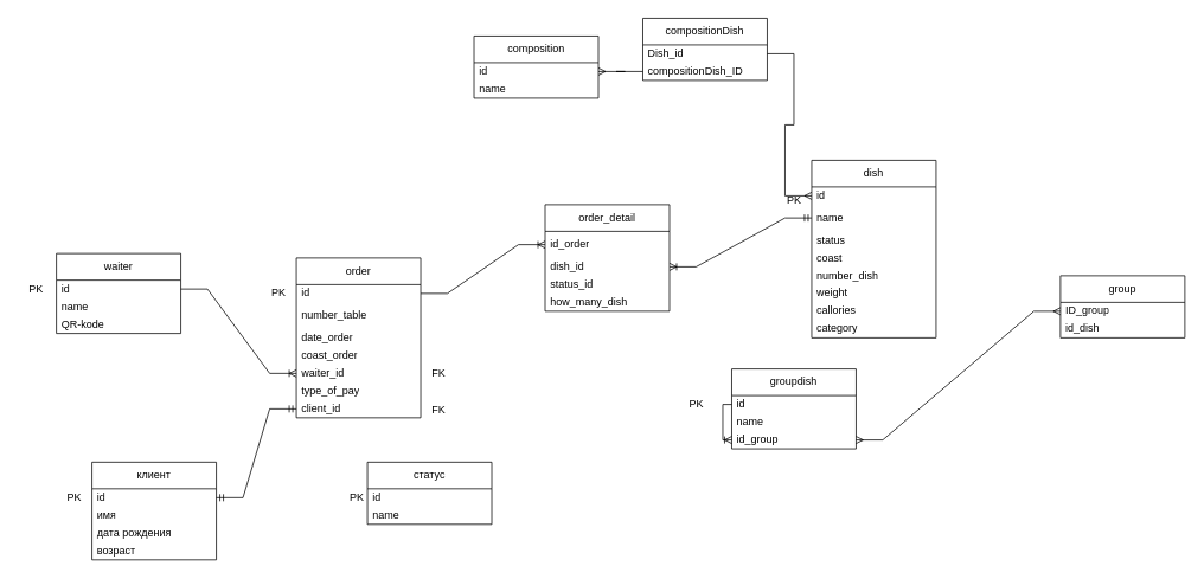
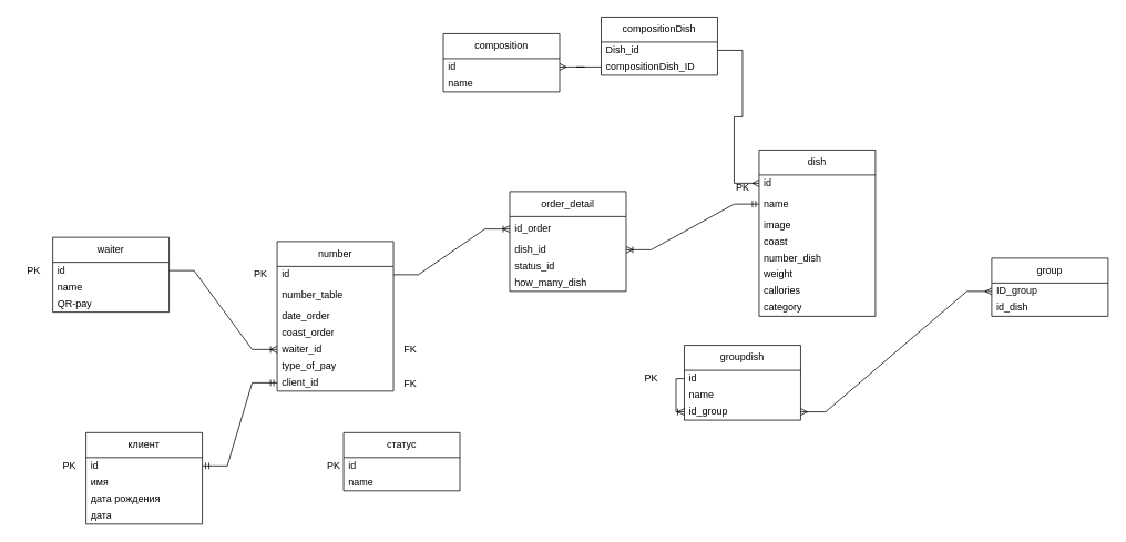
  <mxCell id="0" />
  <mxCell id="1" parent="0" />
- <mxCell id="2" value="order" style="swimlane;fontStyle=0;childLayout=stackLayout;horizontal=1;startSize=30;horizontalStack=0;resizeParent=1;resizeParentMax=0;resizeLast=0;collapsible=1;marginBottom=0;whiteSpace=wrap;html=1;" parent="1" vertex="1"><mxGeometry x="333" y="290" width="140" height="180" as="geometry" /></mxCell>
+ <mxCell id="2" value="number" style="swimlane;fontStyle=0;childLayout=stackLayout;horizontal=1;startSize=30;horizontalStack=0;resizeParent=1;resizeParentMax=0;resizeLast=0;collapsible=1;marginBottom=0;whiteSpace=wrap;html=1;" parent="1" vertex="1"><mxGeometry x="333" y="290" width="140" height="180" as="geometry" /></mxCell>
  <mxCell id="3" value="id" style="text;strokeColor=none;fillColor=none;align=left;verticalAlign=middle;spacingLeft=4;spacingRight=4;overflow=hidden;points=[[0,0.5],[1,0.5]];portConstraint=eastwest;rotatable=0;whiteSpace=wrap;html=1;" parent="2" vertex="1"><mxGeometry y="30" width="140" height="20" as="geometry" /></mxCell>
  <mxCell id="4" value="number_table" style="text;strokeColor=none;fillColor=none;align=left;verticalAlign=middle;spacingLeft=4;spacingRight=4;overflow=hidden;points=[[0,0.5],[1,0.5]];portConstraint=eastwest;rotatable=0;whiteSpace=wrap;html=1;" parent="2" vertex="1"><mxGeometry y="50" width="140" height="30" as="geometry" /></mxCell>
  <mxCell id="5" value="date_order" style="text;strokeColor=none;fillColor=none;align=left;verticalAlign=middle;spacingLeft=4;spacingRight=4;overflow=hidden;points=[[0,0.5],[1,0.5]];portConstraint=eastwest;rotatable=0;whiteSpace=wrap;html=1;" parent="2" vertex="1"><mxGeometry y="80" width="140" height="20" as="geometry" /></mxCell>
  <mxCell id="6" value="coast_order" style="text;strokeColor=none;fillColor=none;align=left;verticalAlign=middle;spacingLeft=4;spacingRight=4;overflow=hidden;points=[[0,0.5],[1,0.5]];portConstraint=eastwest;rotatable=0;whiteSpace=wrap;html=1;" parent="2" vertex="1"><mxGeometry y="100" width="140" height="20" as="geometry" /></mxCell>
  <mxCell id="7" value="waiter_id" style="text;strokeColor=none;fillColor=none;align=left;verticalAlign=middle;spacingLeft=4;spacingRight=4;overflow=hidden;points=[[0,0.5],[1,0.5]];portConstraint=eastwest;rotatable=0;whiteSpace=wrap;html=1;" parent="2" vertex="1"><mxGeometry y="120" width="140" height="20" as="geometry" /></mxCell>
  <mxCell id="8" value="type_of_pay" style="text;strokeColor=none;fillColor=none;align=left;verticalAlign=middle;spacingLeft=4;spacingRight=4;overflow=hidden;points=[[0,0.5],[1,0.5]];portConstraint=eastwest;rotatable=0;whiteSpace=wrap;html=1;" parent="2" vertex="1"><mxGeometry y="140" width="140" height="20" as="geometry" /></mxCell>
  <mxCell id="9" value="client_id" style="text;strokeColor=none;fillColor=none;align=left;verticalAlign=middle;spacingLeft=4;spacingRight=4;overflow=hidden;points=[[0,0.5],[1,0.5]];portConstraint=eastwest;rotatable=0;whiteSpace=wrap;html=1;" parent="2" vertex="1"><mxGeometry y="160" width="140" height="20" as="geometry" /></mxCell>
  <mxCell id="10" value="order_detail" style="swimlane;fontStyle=0;childLayout=stackLayout;horizontal=1;startSize=30;horizontalStack=0;resizeParent=1;resizeParentMax=0;resizeLast=0;collapsible=1;marginBottom=0;whiteSpace=wrap;html=1;" parent="1" vertex="1"><mxGeometry x="613" y="230" width="140" height="120" as="geometry" /></mxCell>
  <mxCell id="11" value="id_order" style="text;strokeColor=none;fillColor=none;align=left;verticalAlign=middle;spacingLeft=4;spacingRight=4;overflow=hidden;points=[[0,0.5],[1,0.5]];portConstraint=eastwest;rotatable=0;whiteSpace=wrap;html=1;" parent="10" vertex="1"><mxGeometry y="30" width="140" height="30" as="geometry" /></mxCell>
  <mxCell id="12" value="dish_id" style="text;strokeColor=none;fillColor=none;align=left;verticalAlign=middle;spacingLeft=4;spacingRight=4;overflow=hidden;points=[[0,0.5],[1,0.5]];portConstraint=eastwest;rotatable=0;whiteSpace=wrap;html=1;" parent="10" vertex="1"><mxGeometry y="60" width="140" height="20" as="geometry" /></mxCell>
  <mxCell id="13" value="status_id" style="text;strokeColor=none;fillColor=none;align=left;verticalAlign=middle;spacingLeft=4;spacingRight=4;overflow=hidden;points=[[0,0.5],[1,0.5]];portConstraint=eastwest;rotatable=0;whiteSpace=wrap;html=1;" parent="10" vertex="1"><mxGeometry y="80" width="140" height="20" as="geometry" /></mxCell>
  <mxCell id="14" value="how_many_dish" style="text;strokeColor=none;fillColor=none;align=left;verticalAlign=middle;spacingLeft=4;spacingRight=4;overflow=hidden;points=[[0,0.5],[1,0.5]];portConstraint=eastwest;rotatable=0;whiteSpace=wrap;html=1;" parent="10" vertex="1"><mxGeometry y="100" width="140" height="20" as="geometry" /></mxCell>
  <mxCell id="15" value="dish" style="swimlane;fontStyle=0;childLayout=stackLayout;horizontal=1;startSize=30;horizontalStack=0;resizeParent=1;resizeParentMax=0;resizeLast=0;collapsible=1;marginBottom=0;whiteSpace=wrap;html=1;" parent="1" vertex="1"><mxGeometry x="913" y="180" width="140" height="200" as="geometry" /></mxCell>
  <mxCell id="16" value="id&amp;nbsp;" style="text;strokeColor=none;fillColor=none;align=left;verticalAlign=middle;spacingLeft=4;spacingRight=4;overflow=hidden;points=[[0,0.5],[1,0.5]];portConstraint=eastwest;rotatable=0;whiteSpace=wrap;html=1;" parent="15" vertex="1"><mxGeometry y="30" width="140" height="20" as="geometry" /></mxCell>
  <mxCell id="17" value="name" style="text;strokeColor=none;fillColor=none;align=left;verticalAlign=middle;spacingLeft=4;spacingRight=4;overflow=hidden;points=[[0,0.5],[1,0.5]];portConstraint=eastwest;rotatable=0;whiteSpace=wrap;html=1;" parent="15" vertex="1"><mxGeometry y="50" width="140" height="30" as="geometry" /></mxCell>
- <mxCell id="18" value="status" style="text;strokeColor=none;fillColor=none;align=left;verticalAlign=middle;spacingLeft=4;spacingRight=4;overflow=hidden;points=[[0,0.5],[1,0.5]];portConstraint=eastwest;rotatable=0;whiteSpace=wrap;html=1;" parent="15" vertex="1"><mxGeometry y="80" width="140" height="20" as="geometry" /></mxCell>
+ <mxCell id="18" value="image" style="text;strokeColor=none;fillColor=none;align=left;verticalAlign=middle;spacingLeft=4;spacingRight=4;overflow=hidden;points=[[0,0.5],[1,0.5]];portConstraint=eastwest;rotatable=0;whiteSpace=wrap;html=1;" parent="15" vertex="1"><mxGeometry y="80" width="140" height="20" as="geometry" /></mxCell>
  <mxCell id="19" value="coast" style="text;strokeColor=none;fillColor=none;align=left;verticalAlign=middle;spacingLeft=4;spacingRight=4;overflow=hidden;points=[[0,0.5],[1,0.5]];portConstraint=eastwest;rotatable=0;whiteSpace=wrap;html=1;" parent="15" vertex="1"><mxGeometry y="100" width="140" height="20" as="geometry" /></mxCell>
  <mxCell id="20" value="number_dish" style="text;strokeColor=none;fillColor=none;align=left;verticalAlign=middle;spacingLeft=4;spacingRight=4;overflow=hidden;points=[[0,0.5],[1,0.5]];portConstraint=eastwest;rotatable=0;whiteSpace=wrap;html=1;" parent="15" vertex="1"><mxGeometry y="120" width="140" height="20" as="geometry" /></mxCell>
  <mxCell id="21" value="weight" style="text;strokeColor=none;fillColor=none;align=left;verticalAlign=middle;spacingLeft=4;spacingRight=4;overflow=hidden;points=[[0,0.5],[1,0.5]];portConstraint=eastwest;rotatable=0;whiteSpace=wrap;html=1;" parent="15" vertex="1"><mxGeometry y="140" width="140" height="20" as="geometry" /></mxCell>
  <mxCell id="22" value="callories" style="text;strokeColor=none;fillColor=none;align=left;verticalAlign=middle;spacingLeft=4;spacingRight=4;overflow=hidden;points=[[0,0.5],[1,0.5]];portConstraint=eastwest;rotatable=0;whiteSpace=wrap;html=1;" parent="15" vertex="1"><mxGeometry y="160" width="140" height="20" as="geometry" /></mxCell>
  <mxCell id="23" value="category" style="text;strokeColor=none;fillColor=none;align=left;verticalAlign=middle;spacingLeft=4;spacingRight=4;overflow=hidden;points=[[0,0.5],[1,0.5]];portConstraint=eastwest;rotatable=0;whiteSpace=wrap;html=1;" parent="15" vertex="1"><mxGeometry y="180" width="140" height="20" as="geometry" /></mxCell>
  <mxCell id="24" value="composition" style="swimlane;fontStyle=0;childLayout=stackLayout;horizontal=1;startSize=30;horizontalStack=0;resizeParent=1;resizeParentMax=0;resizeLast=0;collapsible=1;marginBottom=0;whiteSpace=wrap;html=1;" parent="1" vertex="1"><mxGeometry x="533" y="40" width="140" height="70" as="geometry" /></mxCell>
  <mxCell id="25" value="id" style="text;strokeColor=none;fillColor=none;align=left;verticalAlign=middle;spacingLeft=4;spacingRight=4;overflow=hidden;points=[[0,0.5],[1,0.5]];portConstraint=eastwest;rotatable=0;whiteSpace=wrap;html=1;" parent="24" vertex="1"><mxGeometry y="30" width="140" height="20" as="geometry" /></mxCell>
  <mxCell id="26" value="name" style="text;strokeColor=none;fillColor=none;align=left;verticalAlign=middle;spacingLeft=4;spacingRight=4;overflow=hidden;points=[[0,0.5],[1,0.5]];portConstraint=eastwest;rotatable=0;whiteSpace=wrap;html=1;" parent="24" vertex="1"><mxGeometry y="50" width="140" height="20" as="geometry" /></mxCell>
  <mxCell id="27" value="group" style="swimlane;fontStyle=0;childLayout=stackLayout;horizontal=1;startSize=30;horizontalStack=0;resizeParent=1;resizeParentMax=0;resizeLast=0;collapsible=1;marginBottom=0;whiteSpace=wrap;html=1;" parent="1" vertex="1"><mxGeometry x="1193" y="310" width="140" height="70" as="geometry" /></mxCell>
  <mxCell id="28" value="ID_group" style="text;strokeColor=none;fillColor=none;align=left;verticalAlign=middle;spacingLeft=4;spacingRight=4;overflow=hidden;points=[[0,0.5],[1,0.5]];portConstraint=eastwest;rotatable=0;whiteSpace=wrap;html=1;" parent="27" vertex="1"><mxGeometry y="30" width="140" height="20" as="geometry" /></mxCell>
  <mxCell id="29" value="id_dish" style="text;strokeColor=none;fillColor=none;align=left;verticalAlign=middle;spacingLeft=4;spacingRight=4;overflow=hidden;points=[[0,0.5],[1,0.5]];portConstraint=eastwest;rotatable=0;whiteSpace=wrap;html=1;" parent="27" vertex="1"><mxGeometry y="50" width="140" height="20" as="geometry" /></mxCell>
  <mxCell id="30" value="groupdish" style="swimlane;fontStyle=0;childLayout=stackLayout;horizontal=1;startSize=30;horizontalStack=0;resizeParent=1;resizeParentMax=0;resizeLast=0;collapsible=1;marginBottom=0;whiteSpace=wrap;html=1;" parent="1" vertex="1"><mxGeometry x="823" y="415" width="140" height="90" as="geometry" /></mxCell>
  <mxCell id="31" value="id" style="text;strokeColor=none;fillColor=none;align=left;verticalAlign=middle;spacingLeft=4;spacingRight=4;overflow=hidden;points=[[0,0.5],[1,0.5]];portConstraint=eastwest;rotatable=0;whiteSpace=wrap;html=1;" parent="30" vertex="1"><mxGeometry y="30" width="140" height="20" as="geometry" /></mxCell>
  <mxCell id="32" value="name" style="text;strokeColor=none;fillColor=none;align=left;verticalAlign=middle;spacingLeft=4;spacingRight=4;overflow=hidden;points=[[0,0.5],[1,0.5]];portConstraint=eastwest;rotatable=0;whiteSpace=wrap;html=1;" parent="30" vertex="1"><mxGeometry y="50" width="140" height="20" as="geometry" /></mxCell>
  <mxCell id="33" value="id_group" style="text;strokeColor=none;fillColor=none;align=left;verticalAlign=middle;spacingLeft=4;spacingRight=4;overflow=hidden;points=[[0,0.5],[1,0.5]];portConstraint=eastwest;rotatable=0;whiteSpace=wrap;html=1;" parent="30" vertex="1"><mxGeometry y="70" width="140" height="20" as="geometry" /></mxCell>
  <mxCell id="34" value="" style="fontSize=12;html=1;endArrow=ERoneToMany;rounded=0;exitX=0;exitY=0.5;exitDx=0;exitDy=0;entryX=0;entryY=0.5;entryDx=0;entryDy=0;edgeStyle=orthogonalEdgeStyle;" parent="30" source="31" target="33" edge="1"><mxGeometry width="100" height="100" relative="1" as="geometry"><mxPoint x="-60" y="50" as="sourcePoint" /><mxPoint x="-60" y="100" as="targetPoint" /></mxGeometry></mxCell>
  <mxCell id="35" value="waiter" style="swimlane;fontStyle=0;childLayout=stackLayout;horizontal=1;startSize=30;horizontalStack=0;resizeParent=1;resizeParentMax=0;resizeLast=0;collapsible=1;marginBottom=0;whiteSpace=wrap;html=1;" parent="1" vertex="1"><mxGeometry x="63" y="285" width="140" height="90" as="geometry" /></mxCell>
  <mxCell id="36" value="id" style="text;strokeColor=none;fillColor=none;align=left;verticalAlign=middle;spacingLeft=4;spacingRight=4;overflow=hidden;points=[[0,0.5],[1,0.5]];portConstraint=eastwest;rotatable=0;whiteSpace=wrap;html=1;" parent="35" vertex="1"><mxGeometry y="30" width="140" height="20" as="geometry" /></mxCell>
  <mxCell id="37" value="name" style="text;strokeColor=none;fillColor=none;align=left;verticalAlign=middle;spacingLeft=4;spacingRight=4;overflow=hidden;points=[[0,0.5],[1,0.5]];portConstraint=eastwest;rotatable=0;whiteSpace=wrap;html=1;" parent="35" vertex="1"><mxGeometry y="50" width="140" height="20" as="geometry" /></mxCell>
- <mxCell id="38" value="QR-kode" style="text;strokeColor=none;fillColor=none;align=left;verticalAlign=middle;spacingLeft=4;spacingRight=4;overflow=hidden;points=[[0,0.5],[1,0.5]];portConstraint=eastwest;rotatable=0;whiteSpace=wrap;html=1;" parent="35" vertex="1"><mxGeometry y="70" width="140" height="20" as="geometry" /></mxCell>
+ <mxCell id="38" value="QR-pay" style="text;strokeColor=none;fillColor=none;align=left;verticalAlign=middle;spacingLeft=4;spacingRight=4;overflow=hidden;points=[[0,0.5],[1,0.5]];portConstraint=eastwest;rotatable=0;whiteSpace=wrap;html=1;" parent="35" vertex="1"><mxGeometry y="70" width="140" height="20" as="geometry" /></mxCell>
  <mxCell id="39" value="" style="edgeStyle=entityRelationEdgeStyle;fontSize=12;html=1;endArrow=ERoneToMany;rounded=0;exitX=1;exitY=0.5;exitDx=0;exitDy=0;entryX=0;entryY=0.5;entryDx=0;entryDy=0;" parent="1" source="36" target="7" edge="1"><mxGeometry width="100" height="100" relative="1" as="geometry"><mxPoint x="163" y="570" as="sourcePoint" /><mxPoint x="263" y="470" as="targetPoint" /></mxGeometry></mxCell>
  <mxCell id="40" value="" style="edgeStyle=entityRelationEdgeStyle;fontSize=12;html=1;endArrow=ERoneToMany;rounded=0;entryX=0;entryY=0.5;entryDx=0;entryDy=0;exitX=1;exitY=0.5;exitDx=0;exitDy=0;" parent="1" source="3" target="11" edge="1"><mxGeometry width="100" height="100" relative="1" as="geometry"><mxPoint x="503" y="370" as="sourcePoint" /><mxPoint x="663" y="430" as="targetPoint" /></mxGeometry></mxCell>
  <mxCell id="41" value="" style="edgeStyle=entityRelationEdgeStyle;fontSize=12;html=1;endArrow=ERmany;startArrow=ERmany;rounded=0;entryX=1;entryY=0.5;entryDx=0;entryDy=0;exitX=0;exitY=0.5;exitDx=0;exitDy=0;" parent="1" source="28" target="33" edge="1"><mxGeometry width="100" height="100" relative="1" as="geometry"><mxPoint x="803" y="480" as="sourcePoint" /><mxPoint x="903" y="380" as="targetPoint" /></mxGeometry></mxCell>
  <mxCell id="42" value="" style="edgeStyle=entityRelationEdgeStyle;fontSize=12;html=1;endArrow=ERoneToMany;startArrow=ERmandOne;rounded=0;entryX=1;entryY=0.5;entryDx=0;entryDy=0;exitX=0;exitY=0.5;exitDx=0;exitDy=0;" parent="1" source="17" target="12" edge="1"><mxGeometry width="100" height="100" relative="1" as="geometry"><mxPoint x="843" y="340" as="sourcePoint" /><mxPoint x="943" y="240" as="targetPoint" /></mxGeometry></mxCell>
  <mxCell id="43" value="статус" style="swimlane;fontStyle=0;childLayout=stackLayout;horizontal=1;startSize=30;horizontalStack=0;resizeParent=1;resizeParentMax=0;resizeLast=0;collapsible=1;marginBottom=0;whiteSpace=wrap;html=1;" parent="1" vertex="1"><mxGeometry x="413" y="520" width="140" height="70" as="geometry" /></mxCell>
  <mxCell id="44" value="id" style="text;strokeColor=none;fillColor=none;align=left;verticalAlign=middle;spacingLeft=4;spacingRight=4;overflow=hidden;points=[[0,0.5],[1,0.5]];portConstraint=eastwest;rotatable=0;whiteSpace=wrap;html=1;" parent="43" vertex="1"><mxGeometry y="30" width="140" height="20" as="geometry" /></mxCell>
  <mxCell id="45" value="name" style="text;strokeColor=none;fillColor=none;align=left;verticalAlign=middle;spacingLeft=4;spacingRight=4;overflow=hidden;points=[[0,0.5],[1,0.5]];portConstraint=eastwest;rotatable=0;whiteSpace=wrap;html=1;" parent="43" vertex="1"><mxGeometry y="50" width="140" height="20" as="geometry" /></mxCell>
  <mxCell id="46" value="клиент" style="swimlane;fontStyle=0;childLayout=stackLayout;horizontal=1;startSize=30;horizontalStack=0;resizeParent=1;resizeParentMax=0;resizeLast=0;collapsible=1;marginBottom=0;whiteSpace=wrap;html=1;" parent="1" vertex="1"><mxGeometry x="103" y="520" width="140" height="110" as="geometry" /></mxCell>
  <mxCell id="47" value="id" style="text;strokeColor=none;fillColor=none;align=left;verticalAlign=middle;spacingLeft=4;spacingRight=4;overflow=hidden;points=[[0,0.5],[1,0.5]];portConstraint=eastwest;rotatable=0;whiteSpace=wrap;html=1;" parent="46" vertex="1"><mxGeometry y="30" width="140" height="20" as="geometry" /></mxCell>
  <mxCell id="48" value="имя" style="text;strokeColor=none;fillColor=none;align=left;verticalAlign=middle;spacingLeft=4;spacingRight=4;overflow=hidden;points=[[0,0.5],[1,0.5]];portConstraint=eastwest;rotatable=0;whiteSpace=wrap;html=1;" parent="46" vertex="1"><mxGeometry y="50" width="140" height="20" as="geometry" /></mxCell>
  <mxCell id="49" value="дата рождения" style="text;strokeColor=none;fillColor=none;align=left;verticalAlign=middle;spacingLeft=4;spacingRight=4;overflow=hidden;points=[[0,0.5],[1,0.5]];portConstraint=eastwest;rotatable=0;whiteSpace=wrap;html=1;" parent="46" vertex="1"><mxGeometry y="70" width="140" height="20" as="geometry" /></mxCell>
- <mxCell id="50" value="возраст" style="text;strokeColor=none;fillColor=none;align=left;verticalAlign=middle;spacingLeft=4;spacingRight=4;overflow=hidden;points=[[0,0.5],[1,0.5]];portConstraint=eastwest;rotatable=0;whiteSpace=wrap;html=1;" parent="46" vertex="1"><mxGeometry y="90" width="140" height="20" as="geometry" /></mxCell>
+ <mxCell id="50" value="дата" style="text;strokeColor=none;fillColor=none;align=left;verticalAlign=middle;spacingLeft=4;spacingRight=4;overflow=hidden;points=[[0,0.5],[1,0.5]];portConstraint=eastwest;rotatable=0;whiteSpace=wrap;html=1;" parent="46" vertex="1"><mxGeometry y="90" width="140" height="20" as="geometry" /></mxCell>
  <mxCell id="51" value="" style="edgeStyle=entityRelationEdgeStyle;fontSize=12;html=1;endArrow=ERmandOne;startArrow=ERmandOne;rounded=0;entryX=0;entryY=0.5;entryDx=0;entryDy=0;" parent="1" target="9" edge="1"><mxGeometry width="100" height="100" relative="1" as="geometry"><mxPoint x="243" y="560" as="sourcePoint" /><mxPoint x="353" y="505" as="targetPoint" /></mxGeometry></mxCell>
  <mxCell id="52" value="PK" style="text;html=1;align=center;verticalAlign=middle;resizable=0;points=[];autosize=1;strokeColor=none;fillColor=none;" parent="1" vertex="1"><mxGeometry x="20" y="310" width="40" height="30" as="geometry" /></mxCell>
  <mxCell id="53" value="PK" style="text;html=1;align=center;verticalAlign=middle;resizable=0;points=[];autosize=1;strokeColor=none;fillColor=none;" parent="1" vertex="1"><mxGeometry x="63" y="545" width="40" height="30" as="geometry" /></mxCell>
  <mxCell id="54" value="PK" style="text;html=1;align=center;verticalAlign=middle;resizable=0;points=[];autosize=1;strokeColor=none;fillColor=none;" parent="1" vertex="1"><mxGeometry x="381" y="545" width="40" height="30" as="geometry" /></mxCell>
  <mxCell id="55" value="PK" style="text;html=1;align=center;verticalAlign=middle;resizable=0;points=[];autosize=1;strokeColor=none;fillColor=none;" parent="1" vertex="1"><mxGeometry x="293" y="315" width="40" height="30" as="geometry" /></mxCell>
  <mxCell id="56" value="PK" style="text;html=1;align=center;verticalAlign=middle;resizable=0;points=[];autosize=1;strokeColor=none;fillColor=none;" parent="1" vertex="1"><mxGeometry x="763" y="440" width="40" height="30" as="geometry" /></mxCell>
  <mxCell id="57" value="PK" style="text;html=1;align=center;verticalAlign=middle;resizable=0;points=[];autosize=1;strokeColor=none;fillColor=none;" parent="1" vertex="1"><mxGeometry x="873" y="210" width="40" height="30" as="geometry" /></mxCell>
  <mxCell id="58" value="FK" style="text;html=1;align=center;verticalAlign=middle;resizable=0;points=[];autosize=1;strokeColor=none;fillColor=none;" parent="1" vertex="1"><mxGeometry x="473" y="405" width="40" height="30" as="geometry" /></mxCell>
  <mxCell id="59" value="FK" style="text;html=1;align=center;verticalAlign=middle;resizable=0;points=[];autosize=1;strokeColor=none;fillColor=none;" parent="1" vertex="1"><mxGeometry x="473" y="446" width="40" height="30" as="geometry" /></mxCell>
  <mxCell id="60" value="compositionDish" style="swimlane;fontStyle=0;childLayout=stackLayout;horizontal=1;startSize=30;horizontalStack=0;resizeParent=1;resizeParentMax=0;resizeLast=0;collapsible=1;marginBottom=0;whiteSpace=wrap;html=1;" parent="1" vertex="1"><mxGeometry x="723" y="20" width="140" height="70" as="geometry" /></mxCell>
  <mxCell id="61" value="Dish_id" style="text;strokeColor=none;fillColor=none;align=left;verticalAlign=middle;spacingLeft=4;spacingRight=4;overflow=hidden;points=[[0,0.5],[1,0.5]];portConstraint=eastwest;rotatable=0;whiteSpace=wrap;html=1;" parent="60" vertex="1"><mxGeometry y="30" width="140" height="20" as="geometry" /></mxCell>
  <mxCell id="62" value="compositionDish_ID" style="text;strokeColor=none;fillColor=none;align=left;verticalAlign=middle;spacingLeft=4;spacingRight=4;overflow=hidden;points=[[0,0.5],[1,0.5]];portConstraint=eastwest;rotatable=0;whiteSpace=wrap;html=1;" parent="60" vertex="1"><mxGeometry y="50" width="140" height="20" as="geometry" /></mxCell>
  <mxCell id="63" value="" style="edgeStyle=entityRelationEdgeStyle;fontSize=12;html=1;endArrow=ERmany;rounded=0;exitX=1;exitY=0.5;exitDx=0;exitDy=0;" parent="1" source="61" target="16" edge="1"><mxGeometry width="100" height="100" relative="1" as="geometry"><mxPoint x="1133" as="sourcePoint" y="200" /><mxPoint x="1373" y="-110" as="targetPoint" /></mxGeometry></mxCell>
  <mxCell id="64" value="" style="edgeStyle=entityRelationEdgeStyle;fontSize=12;html=1;endArrow=ERmany;rounded=0;exitX=0;exitY=0.5;exitDx=0;exitDy=0;entryX=1;entryY=0.5;entryDx=0;entryDy=0;" parent="1" source="62" target="25" edge="1"><mxGeometry width="100" height="100" relative="1" as="geometry"><mxPoint x="1373" y="151" as="sourcePoint" /><mxPoint x="1223" y="131" as="targetPoint" /></mxGeometry></mxCell>
